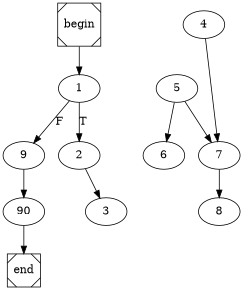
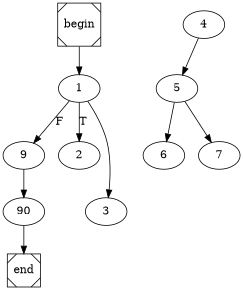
  digraph {
    begin [shape=Msquare]
    1
    9
    2
    end [shape=Msquare]
    n6 [label=90]
    3
    4
    5
    6
    7
-   8
    begin -> 1
    1 -> 9 [label=F]
    1 -> 2 [label=T]
    9 -> n6
-   2 -> 3
+   1 -> 3
    n6 -> end
-   4 -> 7
+   4 -> 5
    5 -> 6
    5 -> 7
-   7 -> 8
  }
